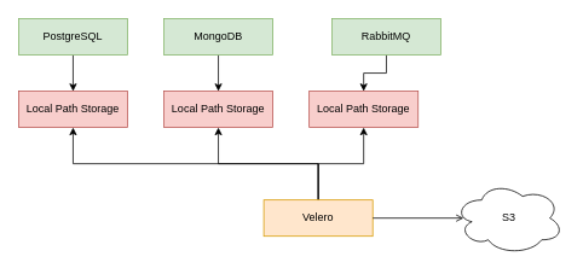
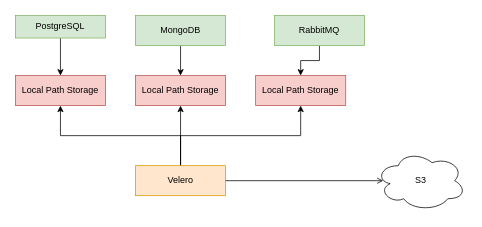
  <mxCell id="0" />
  <mxCell id="1" parent="0" />
  <mxCell id="2" style="edgeStyle=orthogonalEdgeStyle;rounded=0;orthogonalLoop=1;jettySize=auto;html=1;exitX=0.5;exitY=1;exitDx=0;exitDy=0;entryX=0.5;entryY=0;entryDx=0;entryDy=0;" edge="1" parent="1" source="3" target="6"><mxGeometry relative="1" as="geometry" /></mxCell>
- <mxCell id="3" value="PostgreSQL" style="rounded=0;whiteSpace=wrap;html=1;fillColor=#d5e8d4;strokeColor=#82b366;" vertex="1" parent="1"><mxGeometry x="20" y="20" width="120" height="40" as="geometry" /></mxCell>
+ <mxCell id="3" value="PostgreSQL" style="rounded=0;whiteSpace=wrap;html=1;fillColor=#d5e8d4;strokeColor=#82b366;" vertex="1" parent="1"><mxGeometry x="20" y="20" width="120" height="30" as="geometry" /></mxCell>
  <mxCell id="4" style="edgeStyle=orthogonalEdgeStyle;rounded=0;orthogonalLoop=1;jettySize=auto;html=1;exitX=0.5;exitY=1;exitDx=0;exitDy=0;entryX=0.5;entryY=0;entryDx=0;entryDy=0;" edge="1" parent="1" source="5" target="7"><mxGeometry relative="1" as="geometry" /></mxCell>
  <mxCell id="5" value="MongoDB" style="rounded=0;whiteSpace=wrap;html=1;fillColor=#d5e8d4;strokeColor=#82b366;" vertex="1" parent="1"><mxGeometry x="180" y="20" width="120" height="40" as="geometry" /></mxCell>
  <mxCell id="6" value="Local Path Storage" style="rounded=0;whiteSpace=wrap;html=1;fillColor=#f8cecc;strokeColor=#b85450;" vertex="1" parent="1"><mxGeometry x="20" y="100" width="120" height="40" as="geometry" /></mxCell>
  <mxCell id="7" value="Local Path Storage" style="rounded=0;whiteSpace=wrap;html=1;fillColor=#f8cecc;strokeColor=#b85450;" vertex="1" parent="1"><mxGeometry x="180" y="100" width="120" height="40" as="geometry" /></mxCell>
  <mxCell id="8" style="edgeStyle=orthogonalEdgeStyle;rounded=0;orthogonalLoop=1;jettySize=auto;html=1;exitX=0.5;exitY=1;exitDx=0;exitDy=0;entryX=0.5;entryY=0;entryDx=0;entryDy=0;" edge="1" parent="1" source="9" target="10"><mxGeometry relative="1" as="geometry" /></mxCell>
  <mxCell id="9" value="RabbitMQ" style="rounded=0;whiteSpace=wrap;html=1;fillColor=#d5e8d4;strokeColor=#82b366;" vertex="1" parent="1"><mxGeometry x="365" y="20" width="120" height="40" as="geometry" /></mxCell>
  <mxCell id="10" value="Local Path Storage" style="rounded=0;whiteSpace=wrap;html=1;fillColor=#f8cecc;strokeColor=#b85450;" vertex="1" parent="1"><mxGeometry x="340" y="100" width="120" height="40" as="geometry" /></mxCell>
  <mxCell id="11" style="edgeStyle=orthogonalEdgeStyle;rounded=0;orthogonalLoop=1;jettySize=auto;html=1;exitX=0.5;exitY=0;exitDx=0;exitDy=0;entryX=0.5;entryY=1;entryDx=0;entryDy=0;" edge="1" parent="1" source="14" target="6"><mxGeometry relative="1" as="geometry" /></mxCell>
  <mxCell id="12" style="edgeStyle=orthogonalEdgeStyle;rounded=0;orthogonalLoop=1;jettySize=auto;html=1;exitX=0.5;exitY=0;exitDx=0;exitDy=0;entryX=0.5;entryY=1;entryDx=0;entryDy=0;" edge="1" parent="1" source="14" target="7"><mxGeometry relative="1" as="geometry" /></mxCell>
  <mxCell id="13" style="edgeStyle=orthogonalEdgeStyle;rounded=0;orthogonalLoop=1;jettySize=auto;html=1;exitX=0.5;exitY=0;exitDx=0;exitDy=0;entryX=0.5;entryY=1;entryDx=0;entryDy=0;" edge="1" parent="1" source="14" target="10"><mxGeometry relative="1" as="geometry" /></mxCell>
- <mxCell id="14" value="Velero" style="rounded=0;whiteSpace=wrap;html=1;fillColor=#ffe6cc;strokeColor=#d79b00;" vertex="1" parent="1"><mxGeometry x="290" y="220" width="120" height="40" as="geometry" /></mxCell>
+ <mxCell id="14" value="Velero" style="rounded=0;whiteSpace=wrap;html=1;fillColor=#ffe6cc;strokeColor=#d79b00;" vertex="1" parent="1"><mxGeometry x="180" y="220" width="120" height="40" as="geometry" /></mxCell>
  <mxCell id="15" value="S3" style="ellipse;shape=cloud;whiteSpace=wrap;html=1;" vertex="1" parent="1"><mxGeometry x="500" y="200" width="120" height="80" as="geometry" /></mxCell>
  <mxCell id="16" style="edgeStyle=orthogonalEdgeStyle;rounded=0;orthogonalLoop=1;jettySize=auto;html=1;exitX=1;exitY=0.5;exitDx=0;exitDy=0;entryX=0.083;entryY=0.5;entryDx=0;entryDy=0;entryPerimeter=0;endArrow=open;" edge="1" parent="1" source="14" target="15"><mxGeometry relative="1" as="geometry" /></mxCell>
